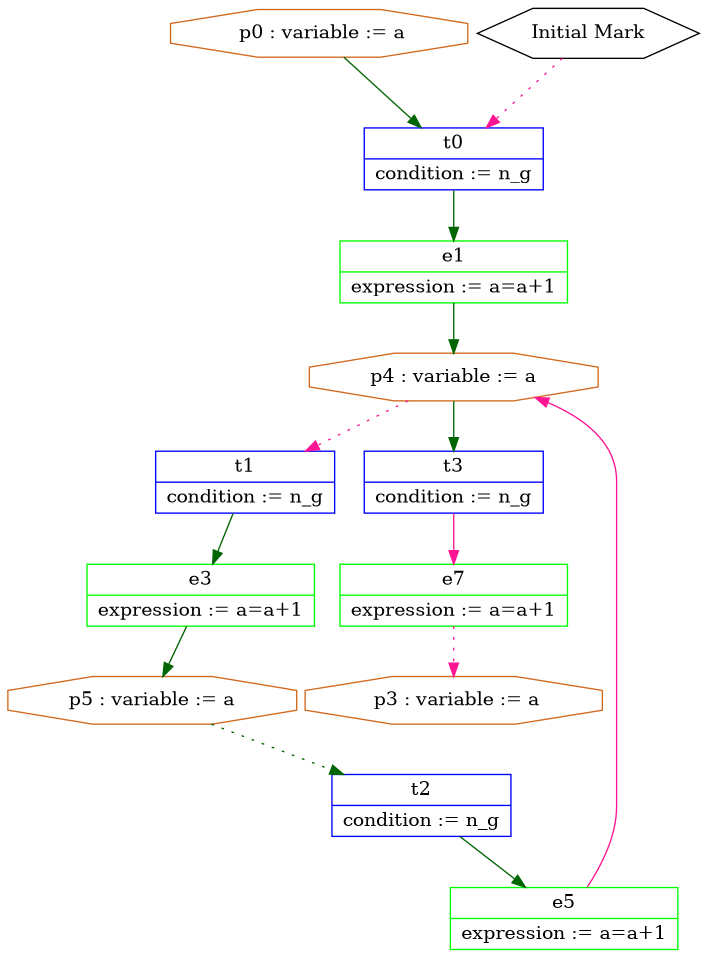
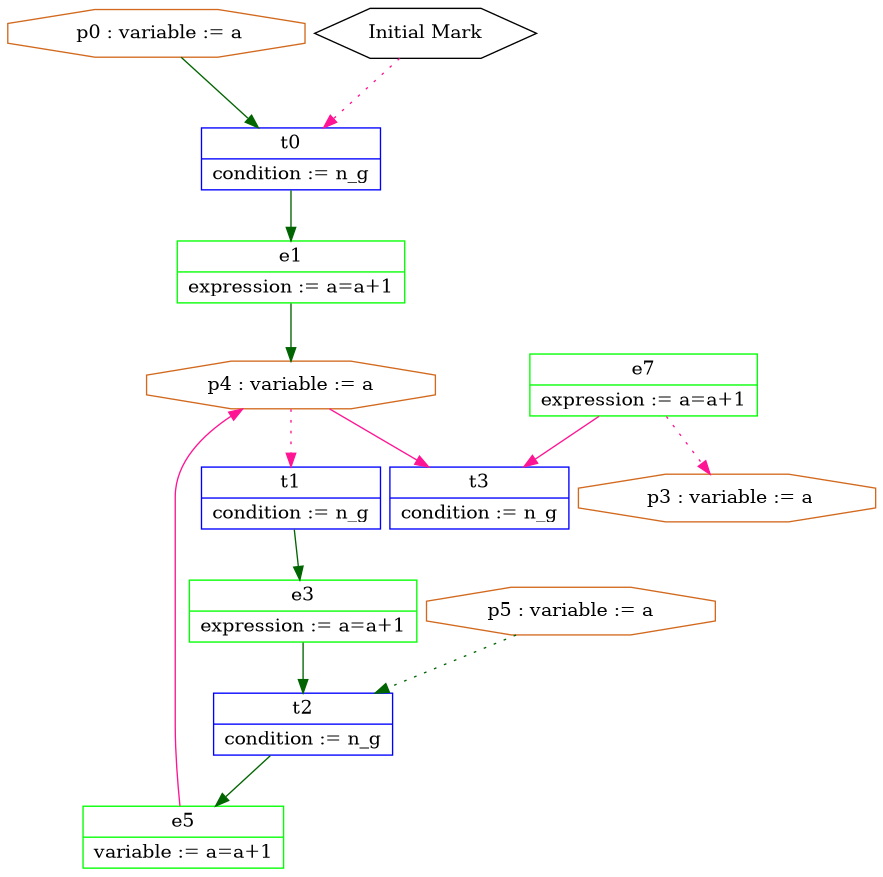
  digraph {
    fontname="Times-Roman"
    fontsize=14
    nodesep=0.1
    ranksep=0.5
    node [color=chocolate shape=record]
    edge [color=darkgreen style=solid]
    n1 [height=0.25 label=" p0 : variable := a" shape=octagon width=0.4]
    n2 [color=blue height=0.25 label="{ t0  | condition := n_g }" width=0.4]
    n3 [color=green height=0.25 label="{ e1 | expression := a=a+1 }" width=0.4]
    n4 [height=0.25 label="p4 : variable := a" shape=octagon width=0.4]
    n5 [color=blue height=0.25 label="{ t1  | condition := n_g }" width=0.4]
    n6 [color=blue height=0.25 label="{ t3  | condition := n_g }" width=0.4]
    n7 [color=green height=0.25 label="{ e3 | expression := a=a+1 }" width=0.4]
    n8 [color=green height=0.25 label="{ e7 | expression := a=a+1 }" width=0.4]
    n9 [height=0.25 label="p5 : variable := a" shape=octagon width=0.4]
    n10 [color=blue height=0.25 label="{ t2  | condition := n_g }" width=0.4]
-   n11 [color=green height=0.25 label="{ e5 | expression := a=a+1 }" width=0.4]
+   n11 [color=green height=0.25 label="{ e5 | variable := a=a+1 }" width=0.4]
    n12 [height=0.25 label=" p3 : variable := a" shape=octagon width=0.4]
    n13 [color=black height=0.25 label="Initial Mark" shape=hexagon width=0.4]
    n1 -> n2
    n2 -> n3
    n3 -> n4
    n4 -> n5 [color=deeppink style=dotted]
-   n4 -> n6
+   n4 -> n6 [color=deeppink]
    n5 -> n7
-   n6 -> n8 [color=deeppink]
-   n7 -> n9
+   n8 -> n6 [color=deeppink]
+   n7 -> n10
    n8 -> n12 [color=deeppink style=dotted]
    n9 -> n10 [style=dotted]
    n10 -> n11
    n11 -> n4 [color=deeppink]
    n13 -> n2 [color=deeppink label=" " style=dotted]
  }
